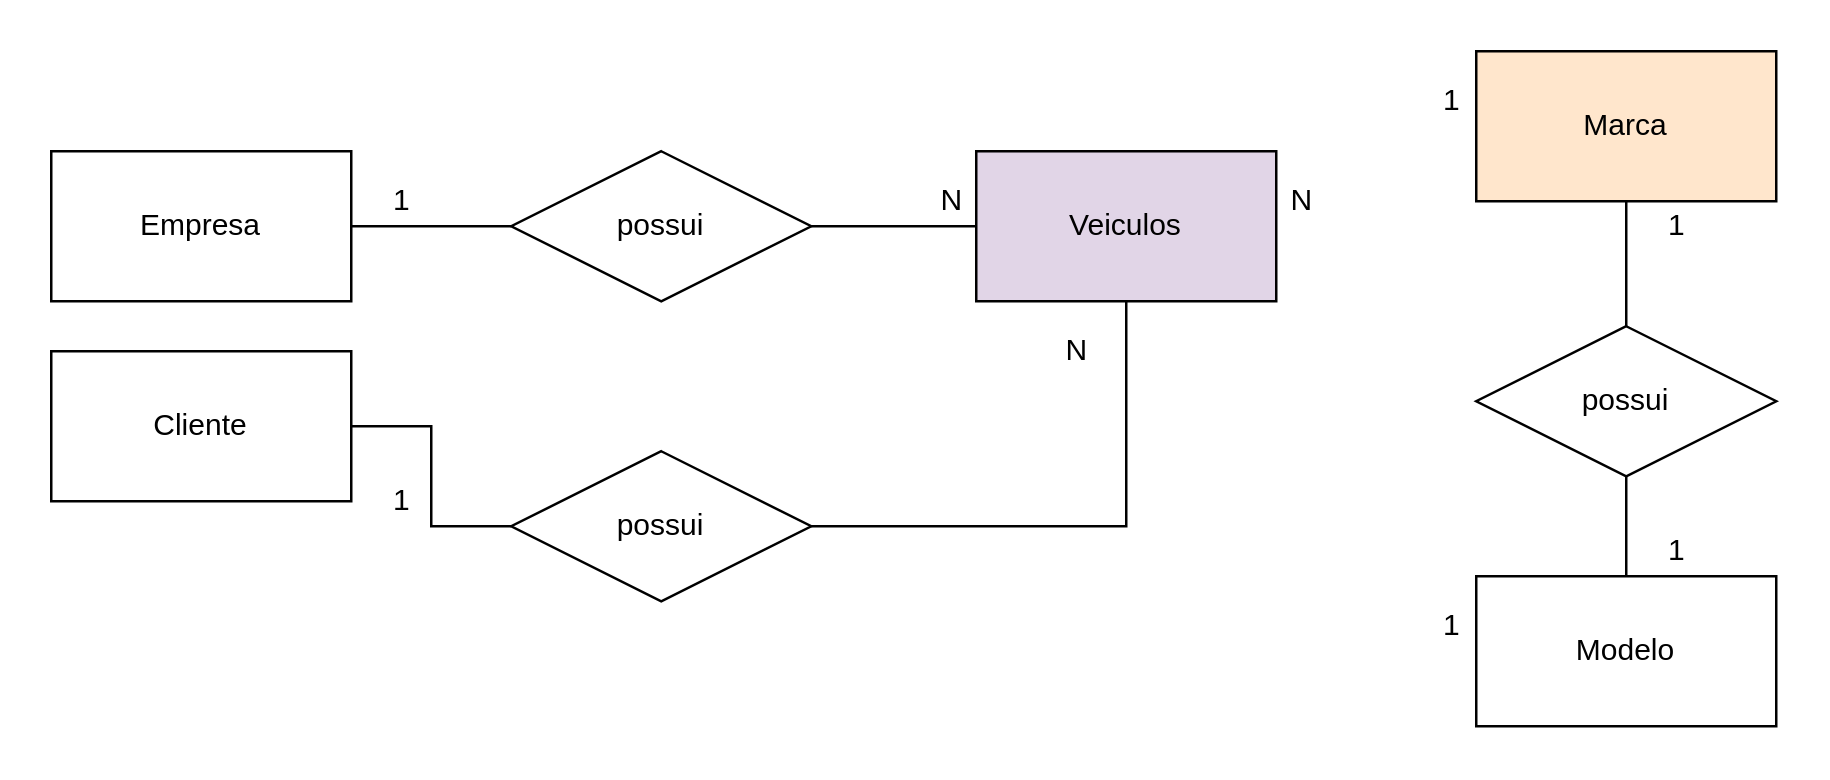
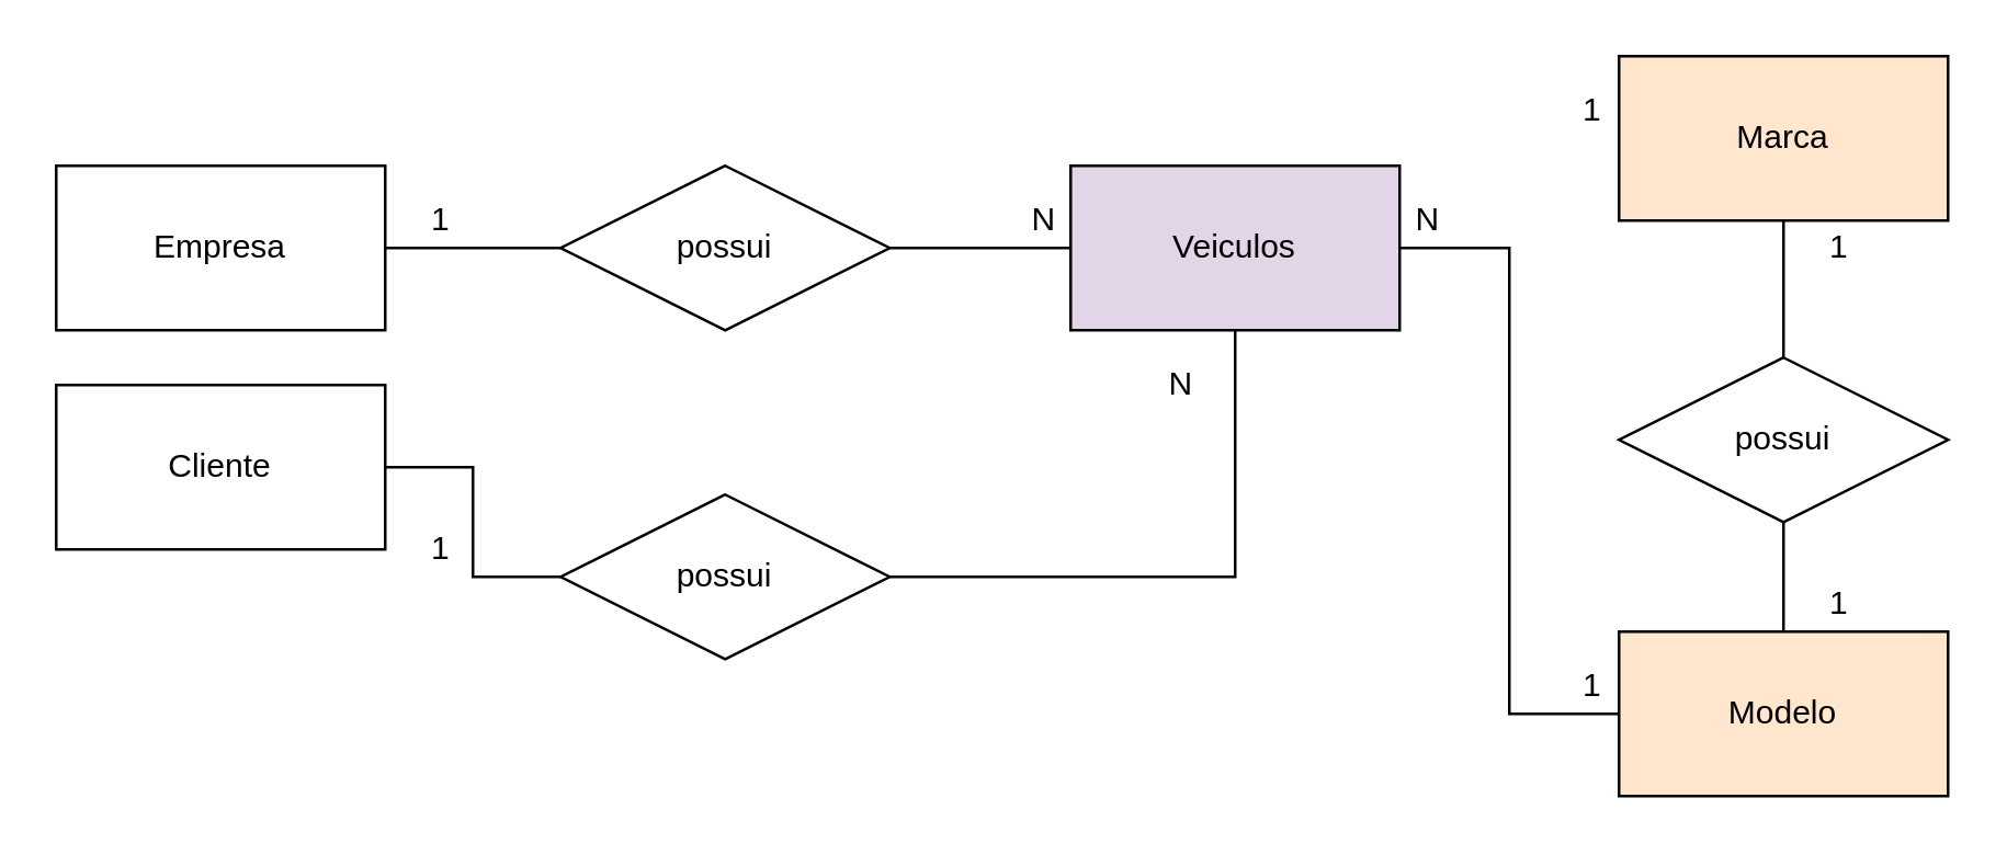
  <mxCell id="0" />
  <mxCell id="1" parent="0" />
  <mxCell id="2" value="Veiculos" style="rounded=0;whiteSpace=wrap;html=1;fillColor=#e1d5e7;" vertex="1" parent="1"><mxGeometry x="390" y="60" width="120" height="60" as="geometry" /></mxCell>
  <mxCell id="3" style="edgeStyle=orthogonalEdgeStyle;rounded=0;orthogonalLoop=1;jettySize=auto;html=1;entryX=0;entryY=0.5;entryDx=0;entryDy=0;endArrow=none;endFill=0;" edge="1" parent="1" source="4" target="7"><mxGeometry relative="1" as="geometry" /></mxCell>
  <mxCell id="4" value="Empresa&lt;br&gt;" style="rounded=0;whiteSpace=wrap;html=1;" vertex="1" parent="1"><mxGeometry x="20" y="60" width="120" height="60" as="geometry" /></mxCell>
  <mxCell id="5" value="Cliente" style="rounded=0;whiteSpace=wrap;html=1;" vertex="1" parent="1"><mxGeometry x="20" y="140" width="120" height="60" as="geometry" /></mxCell>
  <mxCell id="6" style="edgeStyle=orthogonalEdgeStyle;rounded=0;orthogonalLoop=1;jettySize=auto;html=1;entryX=0;entryY=0.5;entryDx=0;entryDy=0;endArrow=none;endFill=0;" edge="1" parent="1" source="7" target="2"><mxGeometry relative="1" as="geometry" /></mxCell>
  <mxCell id="7" value="possui" style="shape=rhombus;perimeter=rhombusPerimeter;whiteSpace=wrap;html=1;align=center;" vertex="1" parent="1"><mxGeometry x="204" y="60" width="120" height="60" as="geometry" /></mxCell>
  <mxCell id="8" value="1" style="text;html=1;align=center;verticalAlign=middle;resizable=0;points=[];autosize=1;strokeColor=none;" vertex="1" parent="1"><mxGeometry x="570" y="30" width="20" height="20" as="geometry" /></mxCell>
  <mxCell id="9" value="N" style="text;html=1;align=center;verticalAlign=middle;resizable=0;points=[];autosize=1;strokeColor=none;" vertex="1" parent="1"><mxGeometry x="370" y="70" width="20" height="20" as="geometry" /></mxCell>
  <mxCell id="10" style="edgeStyle=orthogonalEdgeStyle;rounded=0;orthogonalLoop=1;jettySize=auto;html=1;entryX=1;entryY=0.5;entryDx=0;entryDy=0;endArrow=none;endFill=0;" edge="1" parent="1" source="12" target="5"><mxGeometry relative="1" as="geometry" /></mxCell>
  <mxCell id="11" style="edgeStyle=orthogonalEdgeStyle;rounded=0;orthogonalLoop=1;jettySize=auto;html=1;entryX=0.5;entryY=1;entryDx=0;entryDy=0;endArrow=none;endFill=0;" edge="1" parent="1" source="12" target="2"><mxGeometry relative="1" as="geometry"><mxPoint x="390" y="210" as="targetPoint" /></mxGeometry></mxCell>
  <mxCell id="12" value="possui" style="shape=rhombus;perimeter=rhombusPerimeter;whiteSpace=wrap;html=1;align=center;" vertex="1" parent="1"><mxGeometry x="204" y="180" width="120" height="60" as="geometry" /></mxCell>
  <mxCell id="13" value="1" style="text;html=1;align=center;verticalAlign=middle;resizable=0;points=[];autosize=1;strokeColor=none;" vertex="1" parent="1"><mxGeometry x="150" y="190" width="20" height="20" as="geometry" /></mxCell>
  <mxCell id="14" value="N" style="text;html=1;align=center;verticalAlign=middle;resizable=0;points=[];autosize=1;strokeColor=none;" vertex="1" parent="1"><mxGeometry x="420" y="130" width="20" height="20" as="geometry" /></mxCell>
  <mxCell id="15" value="Marca" style="rounded=0;whiteSpace=wrap;html=1;fillColor=#ffe6cc;" vertex="1" parent="1"><mxGeometry x="590" y="20" width="120" height="60" as="geometry" /></mxCell>
- <mxCell id="17" value="Modelo" style="rounded=0;whiteSpace=wrap;html=1;" vertex="1" parent="1"><mxGeometry x="590" y="230" width="120" height="60" as="geometry" /></mxCell>
+ <mxCell id="16" style="edgeStyle=orthogonalEdgeStyle;rounded=0;orthogonalLoop=1;jettySize=auto;html=1;entryX=1;entryY=0.5;entryDx=0;entryDy=0;endArrow=none;endFill=0;" edge="1" parent="1" source="17" target="2"><mxGeometry relative="1" as="geometry" /></mxCell>
+ <mxCell id="17" value="Modelo" style="rounded=0;whiteSpace=wrap;html=1;fillColor=#ffe6cc;" vertex="1" parent="1"><mxGeometry x="590" y="230" width="120" height="60" as="geometry" /></mxCell>
  <mxCell id="18" value="N" style="text;html=1;align=center;verticalAlign=middle;resizable=0;points=[];autosize=1;strokeColor=none;" vertex="1" parent="1"><mxGeometry x="510" y="70" width="20" height="20" as="geometry" /></mxCell>
  <mxCell id="19" value="1" style="text;html=1;align=center;verticalAlign=middle;resizable=0;points=[];autosize=1;strokeColor=none;" vertex="1" parent="1"><mxGeometry x="150" y="70" width="20" height="20" as="geometry" /></mxCell>
  <mxCell id="20" value="1" style="text;html=1;align=center;verticalAlign=middle;resizable=0;points=[];autosize=1;strokeColor=none;" vertex="1" parent="1"><mxGeometry x="570" y="240" width="20" height="20" as="geometry" /></mxCell>
  <mxCell id="21" style="edgeStyle=orthogonalEdgeStyle;rounded=0;orthogonalLoop=1;jettySize=auto;html=1;entryX=0.5;entryY=1;entryDx=0;entryDy=0;endArrow=none;endFill=0;" edge="1" parent="1" source="23" target="15"><mxGeometry relative="1" as="geometry" /></mxCell>
  <mxCell id="22" style="edgeStyle=orthogonalEdgeStyle;rounded=0;orthogonalLoop=1;jettySize=auto;html=1;entryX=0.5;entryY=0;entryDx=0;entryDy=0;endArrow=none;endFill=0;" edge="1" parent="1" source="23" target="17"><mxGeometry relative="1" as="geometry" /></mxCell>
  <mxCell id="23" value="possui" style="shape=rhombus;perimeter=rhombusPerimeter;whiteSpace=wrap;html=1;align=center;" vertex="1" parent="1"><mxGeometry x="590" y="130" width="120" height="60" as="geometry" /></mxCell>
  <mxCell id="24" value="1" style="text;html=1;align=center;verticalAlign=middle;resizable=0;points=[];autosize=1;strokeColor=none;" vertex="1" parent="1"><mxGeometry x="660" y="80" width="20" height="20" as="geometry" /></mxCell>
  <mxCell id="25" value="1" style="text;html=1;align=center;verticalAlign=middle;resizable=0;points=[];autosize=1;strokeColor=none;" vertex="1" parent="1"><mxGeometry x="660" y="210" width="20" height="20" as="geometry" /></mxCell>
